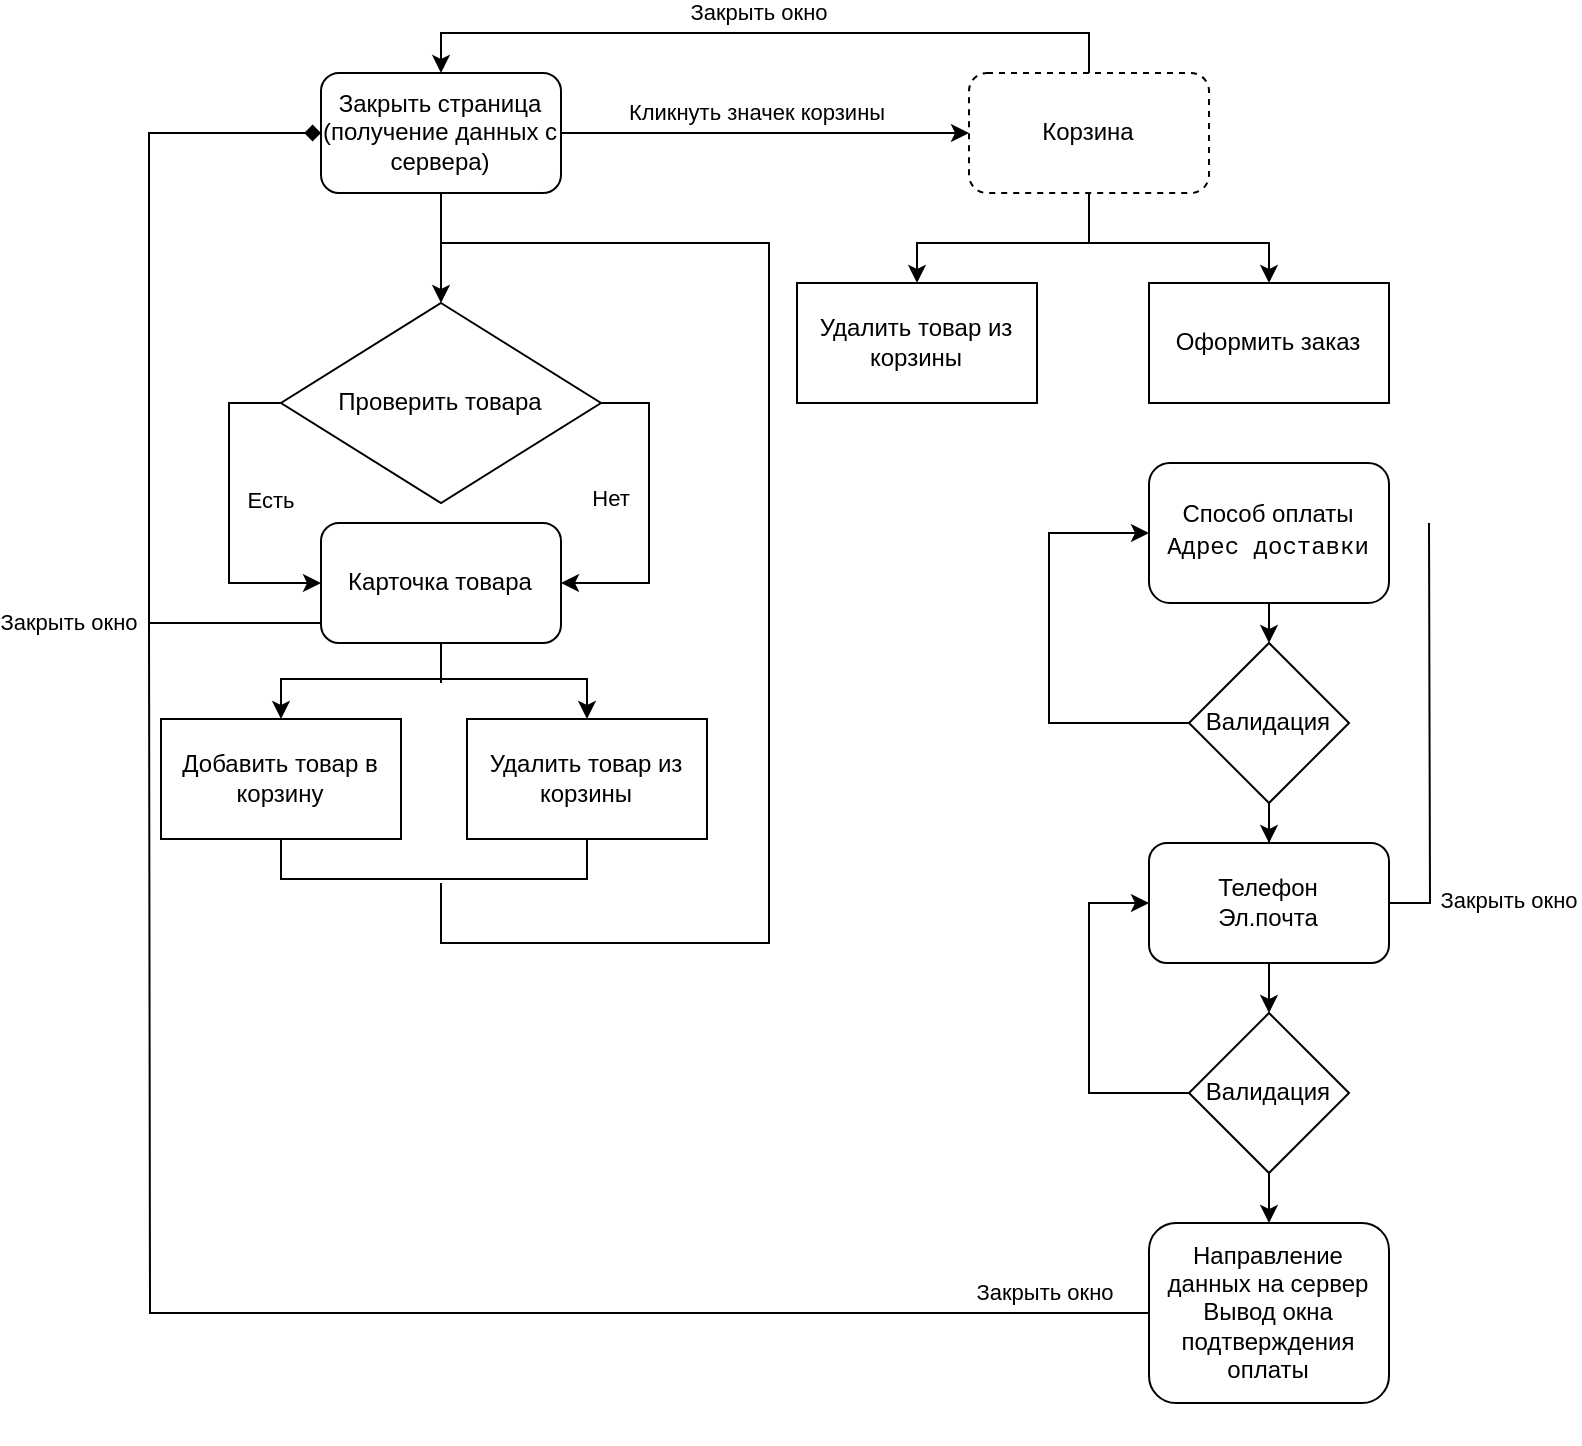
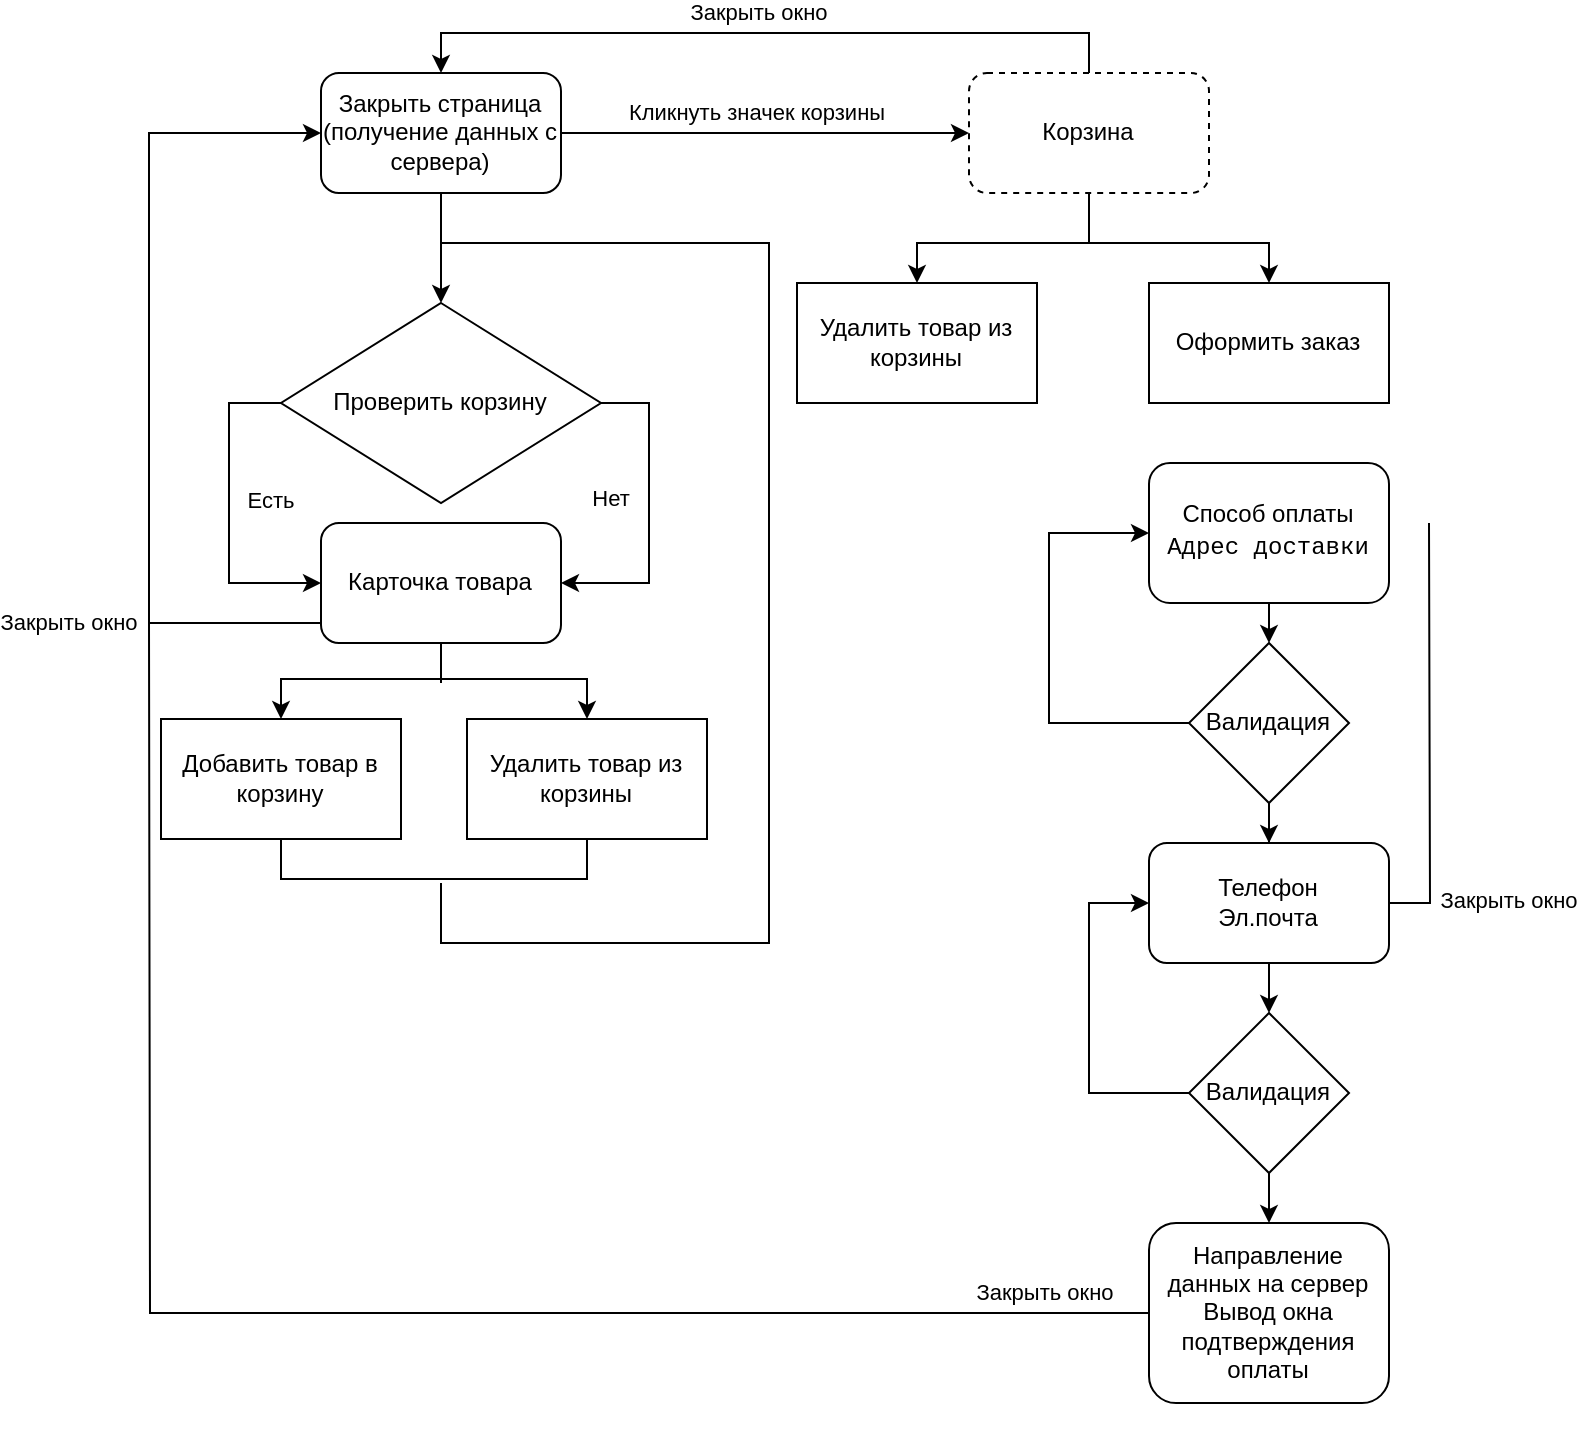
  <mxCell id="0" />
  <mxCell id="1" parent="0" />
  <mxCell id="2" style="edgeStyle=orthogonalEdgeStyle;rounded=0;orthogonalLoop=1;jettySize=auto;html=1;exitX=0.5;exitY=1;exitDx=0;exitDy=0;endArrow=none;endFill=0;" edge="1" parent="1" source="4"><mxGeometry relative="1" as="geometry"><mxPoint x="166" y="325" as="targetPoint" /></mxGeometry></mxCell>
- <mxCell id="3" value="Закрыть окно" style="edgeStyle=orthogonalEdgeStyle;rounded=0;orthogonalLoop=1;jettySize=auto;html=1;exitX=0;exitY=0.5;exitDx=0;exitDy=0;entryX=0;entryY=0.5;entryDx=0;entryDy=0;endArrow=diamond;" edge="1" parent="1" source="4" target="14"><mxGeometry x="-0.515" y="40" relative="1" as="geometry"><Array as="points"><mxPoint x="106" y="295" /><mxPoint x="20" y="295" /><mxPoint x="20" y="50" /></Array><mxPoint as="offset" /></mxGeometry></mxCell>
+ <mxCell id="3" value="Закрыть окно" style="edgeStyle=orthogonalEdgeStyle;rounded=0;orthogonalLoop=1;jettySize=auto;html=1;exitX=0;exitY=0.5;exitDx=0;exitDy=0;entryX=0;entryY=0.5;entryDx=0;entryDy=0;" edge="1" parent="1" source="4" target="14"><mxGeometry x="-0.515" y="40" relative="1" as="geometry"><Array as="points"><mxPoint x="106" y="295" /><mxPoint x="20" y="295" /><mxPoint x="20" y="50" /></Array><mxPoint as="offset" /></mxGeometry></mxCell>
  <mxCell id="4" value="Карточка товара" style="rounded=1;whiteSpace=wrap;html=1;" vertex="1" parent="1"><mxGeometry x="106" y="245" width="120" height="60" as="geometry" /></mxCell>
  <mxCell id="5" style="edgeStyle=orthogonalEdgeStyle;rounded=0;orthogonalLoop=1;jettySize=auto;html=1;exitX=0.5;exitY=0;exitDx=0;exitDy=0;entryX=0.5;entryY=0;entryDx=0;entryDy=0;startArrow=classic;startFill=1;" edge="1" parent="1" source="6" target="8"><mxGeometry relative="1" as="geometry" /></mxCell>
  <mxCell id="6" value="Добавить товар в корзину" style="rounded=0;whiteSpace=wrap;html=1;" vertex="1" parent="1"><mxGeometry x="26" y="343" width="120" height="60" as="geometry" /></mxCell>
  <mxCell id="7" style="edgeStyle=orthogonalEdgeStyle;rounded=0;orthogonalLoop=1;jettySize=auto;html=1;exitX=0.5;exitY=1;exitDx=0;exitDy=0;entryX=0.5;entryY=1;entryDx=0;entryDy=0;endArrow=none;endFill=0;" edge="1" parent="1" source="8" target="6"><mxGeometry relative="1" as="geometry"><mxPoint x="239" y="463" as="targetPoint" /><Array as="points"><mxPoint x="239" y="423" /><mxPoint x="86" y="423" /></Array></mxGeometry></mxCell>
  <mxCell id="8" value="Удалить товар из корзины" style="rounded=0;whiteSpace=wrap;html=1;" vertex="1" parent="1"><mxGeometry x="179" y="343" width="120" height="60" as="geometry" /></mxCell>
  <mxCell id="9" value="Закрыть окно" style="edgeStyle=orthogonalEdgeStyle;rounded=0;orthogonalLoop=1;jettySize=auto;html=1;exitX=0.5;exitY=0;exitDx=0;exitDy=0;entryX=0.5;entryY=0;entryDx=0;entryDy=0;" edge="1" parent="1" source="11" target="14"><mxGeometry x="0.018" y="-10" relative="1" as="geometry"><mxPoint as="offset" /></mxGeometry></mxCell>
  <mxCell id="10" style="edgeStyle=orthogonalEdgeStyle;rounded=0;orthogonalLoop=1;jettySize=auto;html=1;exitX=0.5;exitY=1;exitDx=0;exitDy=0;endArrow=none;endFill=0;" edge="1" parent="1" source="11"><mxGeometry relative="1" as="geometry"><mxPoint x="490" y="105" as="targetPoint" /></mxGeometry></mxCell>
  <mxCell id="11" value="Корзина" style="rounded=1;whiteSpace=wrap;html=1;dashed=1;" vertex="1" parent="1"><mxGeometry x="430" y="20" width="120" height="60" as="geometry" /></mxCell>
  <mxCell id="12" value="Кликнуть значек корзины" style="edgeStyle=orthogonalEdgeStyle;rounded=0;orthogonalLoop=1;jettySize=auto;html=1;exitX=1;exitY=0.5;exitDx=0;exitDy=0;entryX=0;entryY=0.5;entryDx=0;entryDy=0;" edge="1" parent="1" source="14" target="11"><mxGeometry x="-0.035" y="10" relative="1" as="geometry"><mxPoint as="offset" /></mxGeometry></mxCell>
  <mxCell id="13" style="edgeStyle=orthogonalEdgeStyle;rounded=0;orthogonalLoop=1;jettySize=auto;html=1;exitX=0.5;exitY=1;exitDx=0;exitDy=0;" edge="1" parent="1" source="14" target="22"><mxGeometry relative="1" as="geometry" /></mxCell>
  <mxCell id="14" value="Закрыть страница&lt;br&gt;(получение данных с сервера)" style="rounded=1;whiteSpace=wrap;html=1;" vertex="1" parent="1"><mxGeometry x="106" y="20" width="120" height="60" as="geometry" /></mxCell>
  <mxCell id="15" style="edgeStyle=orthogonalEdgeStyle;rounded=0;orthogonalLoop=1;jettySize=auto;html=1;exitX=0.5;exitY=0;exitDx=0;exitDy=0;entryX=0.5;entryY=0;entryDx=0;entryDy=0;endArrow=classic;endFill=1;startArrow=classic;startFill=1;" edge="1" parent="1" source="16" target="23"><mxGeometry relative="1" as="geometry" /></mxCell>
  <mxCell id="16" value="Удалить товар из корзины" style="rounded=0;whiteSpace=wrap;html=1;" vertex="1" parent="1"><mxGeometry x="344" y="125" width="120" height="60" as="geometry" /></mxCell>
  <mxCell id="17" style="edgeStyle=orthogonalEdgeStyle;rounded=0;orthogonalLoop=1;jettySize=auto;html=1;startArrow=none;startFill=0;endArrow=none;endFill=0;" edge="1" parent="1"><mxGeometry relative="1" as="geometry"><mxPoint x="166" y="425" as="targetPoint" /><mxPoint x="166" y="115" as="sourcePoint" /><Array as="points"><mxPoint x="166" y="105" /><mxPoint x="330" y="105" /><mxPoint x="330" y="455" /><mxPoint x="166" y="455" /></Array></mxGeometry></mxCell>
  <mxCell id="18" style="edgeStyle=orthogonalEdgeStyle;rounded=0;orthogonalLoop=1;jettySize=auto;html=1;entryX=1;entryY=0.5;entryDx=0;entryDy=0;" edge="1" parent="1" source="22" target="4"><mxGeometry relative="1" as="geometry"><Array as="points"><mxPoint x="270" y="185" /><mxPoint x="270" y="275" /></Array></mxGeometry></mxCell>
  <mxCell id="19" value="Нет" style="edgeLabel;html=1;align=center;verticalAlign=middle;resizable=0;points=[];" vertex="1" connectable="0" parent="18"><mxGeometry x="-0.12" y="-1" relative="1" as="geometry"><mxPoint x="-19" y="1" as="offset" /></mxGeometry></mxCell>
  <mxCell id="20" style="edgeStyle=orthogonalEdgeStyle;rounded=0;orthogonalLoop=1;jettySize=auto;html=1;entryX=0;entryY=0.5;entryDx=0;entryDy=0;" edge="1" parent="1" source="22" target="4"><mxGeometry relative="1" as="geometry"><Array as="points"><mxPoint x="60" y="185" /><mxPoint x="60" y="275" /></Array></mxGeometry></mxCell>
  <mxCell id="21" value="Есть" style="edgeLabel;html=1;align=center;verticalAlign=middle;resizable=0;points=[];" vertex="1" connectable="0" parent="20"><mxGeometry x="-0.093" y="2" relative="1" as="geometry"><mxPoint x="18" y="1" as="offset" /></mxGeometry></mxCell>
- <mxCell id="22" value="Проверить товара" style="rhombus;whiteSpace=wrap;html=1;" vertex="1" parent="1"><mxGeometry x="86" y="135" width="160" height="100" as="geometry" /></mxCell>
+ <mxCell id="22" value="Проверить корзину" style="rhombus;whiteSpace=wrap;html=1;" vertex="1" parent="1"><mxGeometry x="86" y="135" width="160" height="100" as="geometry" /></mxCell>
  <mxCell id="23" value="Оформить заказ" style="rounded=0;whiteSpace=wrap;html=1;" vertex="1" parent="1"><mxGeometry x="520" y="125" width="120" height="60" as="geometry" /></mxCell>
  <mxCell id="24" style="edgeStyle=orthogonalEdgeStyle;rounded=0;orthogonalLoop=1;jettySize=auto;html=1;exitX=0.5;exitY=1;exitDx=0;exitDy=0;entryX=0.5;entryY=0;entryDx=0;entryDy=0;" edge="1" parent="1" target="28"><mxGeometry relative="1" as="geometry"><mxPoint x="580" y="285" as="sourcePoint" /></mxGeometry></mxCell>
  <mxCell id="25" value="Способ оплаты&lt;br&gt;&lt;div style=&quot;background-color: rgb(255, 255, 255); font-family: &amp;quot;JetBrains Mono&amp;quot;, Menlo, Monaco, &amp;quot;Courier New&amp;quot;, monospace, Menlo, Monaco, &amp;quot;Courier New&amp;quot;, monospace; line-height: 18px;&quot;&gt;Адрес доставки&lt;/div&gt;" style="rounded=1;whiteSpace=wrap;html=1;" vertex="1" parent="1"><mxGeometry x="520" y="215" width="120" height="70" as="geometry" /></mxCell>
  <mxCell id="26" style="edgeStyle=orthogonalEdgeStyle;rounded=0;orthogonalLoop=1;jettySize=auto;html=1;entryX=0;entryY=0.5;entryDx=0;entryDy=0;" edge="1" parent="1" source="28" target="25"><mxGeometry relative="1" as="geometry"><Array as="points"><mxPoint x="470" y="345" /><mxPoint x="470" y="250" /></Array></mxGeometry></mxCell>
  <mxCell id="27" value="" style="edgeStyle=orthogonalEdgeStyle;rounded=0;orthogonalLoop=1;jettySize=auto;html=1;" edge="1" parent="1" source="28" target="31"><mxGeometry relative="1" as="geometry" /></mxCell>
  <mxCell id="28" value="Валидация" style="rhombus;whiteSpace=wrap;html=1;" vertex="1" parent="1"><mxGeometry x="540" y="305" width="80" height="80" as="geometry" /></mxCell>
  <mxCell id="29" style="edgeStyle=orthogonalEdgeStyle;rounded=0;orthogonalLoop=1;jettySize=auto;html=1;exitX=0.5;exitY=1;exitDx=0;exitDy=0;entryX=0.5;entryY=0;entryDx=0;entryDy=0;" edge="1" parent="1" source="31" target="34"><mxGeometry relative="1" as="geometry" /></mxCell>
  <mxCell id="30" value="Закрыть окно" style="edgeStyle=orthogonalEdgeStyle;rounded=0;orthogonalLoop=1;jettySize=auto;html=1;exitX=1;exitY=0.5;exitDx=0;exitDy=0;endArrow=none;endFill=0;" edge="1" parent="1" source="31"><mxGeometry x="-0.795" y="-39" relative="1" as="geometry"><mxPoint x="660" y="245" as="targetPoint" /><mxPoint x="1" y="1" as="offset" /></mxGeometry></mxCell>
  <mxCell id="31" value="Телефон&lt;br&gt;Эл.почта" style="rounded=1;whiteSpace=wrap;html=1;" vertex="1" parent="1"><mxGeometry x="520" y="405" width="120" height="60" as="geometry" /></mxCell>
  <mxCell id="32" style="edgeStyle=orthogonalEdgeStyle;rounded=0;orthogonalLoop=1;jettySize=auto;html=1;entryX=0;entryY=0.5;entryDx=0;entryDy=0;" edge="1" parent="1" source="34" target="31"><mxGeometry relative="1" as="geometry"><Array as="points"><mxPoint x="490" y="530" /><mxPoint x="490" y="435" /></Array></mxGeometry></mxCell>
  <mxCell id="33" style="edgeStyle=orthogonalEdgeStyle;rounded=0;orthogonalLoop=1;jettySize=auto;html=1;exitX=0.5;exitY=1;exitDx=0;exitDy=0;entryX=0.5;entryY=0;entryDx=0;entryDy=0;" edge="1" parent="1" source="34" target="36"><mxGeometry relative="1" as="geometry" /></mxCell>
  <mxCell id="34" value="Валидация" style="rhombus;whiteSpace=wrap;html=1;" vertex="1" parent="1"><mxGeometry x="540" y="490" width="80" height="80" as="geometry" /></mxCell>
  <mxCell id="35" value="Закрыть окно" style="edgeStyle=orthogonalEdgeStyle;rounded=0;orthogonalLoop=1;jettySize=auto;html=1;endArrow=none;endFill=0;" edge="1" parent="1" source="36"><mxGeometry x="-0.878" y="-10" relative="1" as="geometry"><mxPoint x="20" y="295" as="targetPoint" /><mxPoint as="offset" /></mxGeometry></mxCell>
  <mxCell id="36" value="Направление данных на сервер&lt;br&gt;Вывод окна подтверждения оплаты" style="rounded=1;whiteSpace=wrap;html=1;" vertex="1" parent="1"><mxGeometry x="520" y="595" width="120" height="90" as="geometry" /></mxCell>
